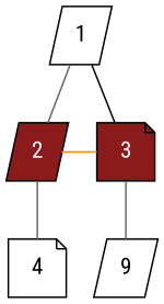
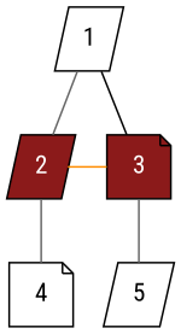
  graph {
    fontname="Roboto Condensed"
    node [fixedsize=true shape=parallelogram fontname="Roboto Condensed"]
    edge [color=gray40 fontname="Roboto Condensed"]
    2 [fillcolor=firebrick4 fontcolor=white height=0.5 style=filled width=0.5]
    3 [fillcolor=firebrick4 fontcolor=white height=0.5 style=filled width=0.5 shape=note]
    4 [height=0.5 width=0.5 shape=note]
-   5 [height=0.5 width=0.5 label=9]
+   5 [height=0.5 width=0.5]
    1 [height=0.5 width=0.5]
    subgraph sub_1 {
      rank=same
      2
      3
    }
    subgraph sub_2 {
      rank=same
      4
      5
    }
    2 -- 3 [color=darkorange]
    2 -- 4
    3 -- 5
    1 -- 2
    1 -- 3 [color=black]
  }
